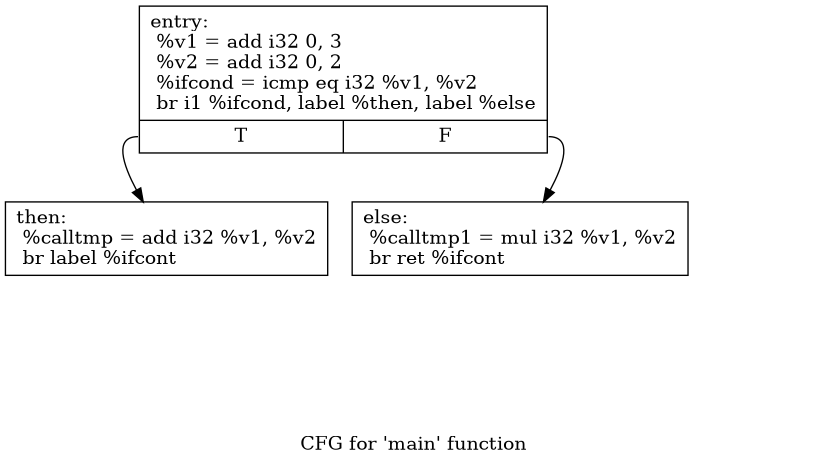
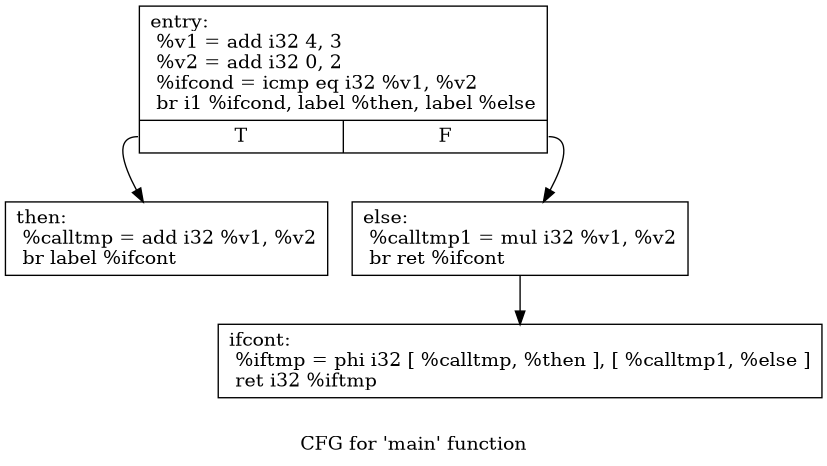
  digraph {
    label="CFG for 'main' function"
    node [shape=record]
-   n1 [label="{entry:\l  %v1 = add i32 0, 3\l  %v2 = add i32 0, 2\l  %ifcond = icmp eq i32 %v1, %v2\l  br i1 %ifcond, label %then, label %else\l|{<s0>T|<s1>F}}"]
+   n1 [label="{entry:\l  %v1 = add i32 4, 3\l  %v2 = add i32 0, 2\l  %ifcond = icmp eq i32 %v1, %v2\l  br i1 %ifcond, label %then, label %else\l|{<s0>T|<s1>F}}"]
    n2 [label="{then:                                             \l  %calltmp = add i32 %v1, %v2\l  br label %ifcont\l}"]
    n3 [label="{else:                                             \l  %calltmp1 = mul i32 %v1, %v2\l  br ret %ifcont\l}"]
+   n4 [label="{ifcont:                                           \l  %iftmp = phi i32 [ %calltmp, %then ], [ %calltmp1, %else ]\l  ret i32 %iftmp\l}"]
    n1 -> n2 [tailport=s0]
    n1 -> n3 [tailport=s1]
+   n3 -> n4
  }
